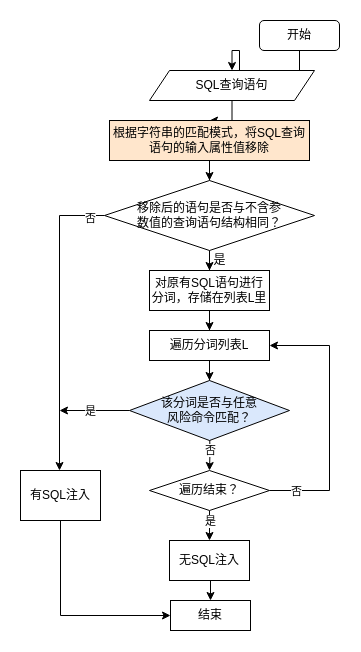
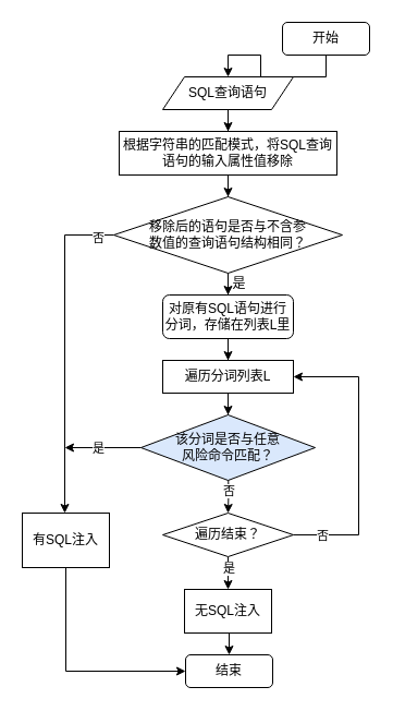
  <mxCell id="0" />
  <mxCell id="1" parent="0" />
  <mxCell id="2" style="edgeStyle=orthogonalEdgeStyle;rounded=0;orthogonalLoop=1;jettySize=auto;html=1;exitX=0.5;exitY=1;exitDx=0;exitDy=0;entryX=0.5;entryY=0;entryDx=0;entryDy=0;" parent="1" source="3" target="5" edge="1"><mxGeometry relative="1" as="geometry" /></mxCell>
  <mxCell id="3" value="开始" style="rounded=1;whiteSpace=wrap;html=1;" parent="1" vertex="1"><mxGeometry x="259" y="20" width="80" height="30" as="geometry" /></mxCell>
  <mxCell id="4" value="" style="edgeStyle=orthogonalEdgeStyle;rounded=0;orthogonalLoop=1;jettySize=auto;html=1;" parent="1" source="5" target="7" edge="1"><mxGeometry relative="1" as="geometry" /></mxCell>
- <mxCell id="5" value="SQL查询语句" style="shape=parallelogram;perimeter=parallelogramPerimeter;whiteSpace=wrap;html=1;fixedSize=1;" parent="1" vertex="1"><mxGeometry x="149" y="70" width="165" height="30" as="geometry" /></mxCell>
+ <mxCell id="5" value="SQL查询语句" style="shape=parallelogram;perimeter=parallelogramPerimeter;whiteSpace=wrap;html=1;fixedSize=1;" parent="1" vertex="1"><mxGeometry x="149" y="70" width="120" height="30" as="geometry" /></mxCell>
  <mxCell id="6" value="" style="edgeStyle=orthogonalEdgeStyle;rounded=0;orthogonalLoop=1;jettySize=auto;html=1;" parent="1" source="7" target="11" edge="1"><mxGeometry relative="1" as="geometry" /></mxCell>
- <mxCell id="7" value="根据字符串的匹配模式，将SQL查询&lt;br&gt;语句的输入属性值移除" style="rounded=0;whiteSpace=wrap;html=1;fillColor=#ffe6cc;" parent="1" vertex="1"><mxGeometry x="109" y="120" width="200" height="40" as="geometry" /></mxCell>
+ <mxCell id="7" value="根据字符串的匹配模式，将SQL查询&lt;br&gt;语句的输入属性值移除" style="rounded=0;whiteSpace=wrap;html=1;" parent="1" vertex="1"><mxGeometry x="109" y="120" width="200" height="40" as="geometry" /></mxCell>
  <mxCell id="8" value="" style="edgeStyle=orthogonalEdgeStyle;rounded=0;orthogonalLoop=1;jettySize=auto;html=1;" parent="1" source="11" target="13" edge="1"><mxGeometry relative="1" as="geometry"><Array as="points"><mxPoint x="59" y="215" /></Array></mxGeometry></mxCell>
  <mxCell id="9" value="否" style="edgeLabel;html=1;align=center;verticalAlign=middle;resizable=0;points=[];" parent="8" vertex="1" connectable="0"><mxGeometry x="-0.579" y="-1" relative="1" as="geometry"><mxPoint x="31" y="-16" as="offset" /></mxGeometry></mxCell>
  <mxCell id="10" value="" style="edgeStyle=orthogonalEdgeStyle;rounded=0;orthogonalLoop=1;jettySize=auto;html=1;" parent="1" source="11" target="15" edge="1"><mxGeometry relative="1" as="geometry" /></mxCell>
  <mxCell id="11" value="移除后的语句是否与不含参&lt;br&gt;数值的查询语句结构相同？" style="rhombus;whiteSpace=wrap;html=1;" parent="1" vertex="1"><mxGeometry x="104" y="180" width="210" height="70" as="geometry" /></mxCell>
  <mxCell id="12" style="edgeStyle=orthogonalEdgeStyle;rounded=0;orthogonalLoop=1;jettySize=auto;html=1;exitX=0.5;exitY=1;exitDx=0;exitDy=0;entryX=0;entryY=0.5;entryDx=0;entryDy=0;" parent="1" source="13" target="29" edge="1"><mxGeometry relative="1" as="geometry" /></mxCell>
  <mxCell id="13" value="有SQL注入" style="whiteSpace=wrap;html=1;" parent="1" vertex="1"><mxGeometry x="20" y="470" width="80" height="50" as="geometry" /></mxCell>
  <mxCell id="14" value="" style="edgeStyle=orthogonalEdgeStyle;rounded=0;orthogonalLoop=1;jettySize=auto;html=1;" parent="1" source="15" target="17" edge="1"><mxGeometry relative="1" as="geometry" /></mxCell>
- <mxCell id="15" value="对原有SQL语句进行分词，存储在列表L里" style="whiteSpace=wrap;html=1;" parent="1" vertex="1"><mxGeometry x="149" y="270" width="120" height="40" as="geometry" /></mxCell>
+ <mxCell id="15" value="对原有SQL语句进行分词，存储在列表L里" style="whiteSpace=wrap;html=1;rounded=1;" parent="1" vertex="1"><mxGeometry x="149" y="270" width="120" height="40" as="geometry" /></mxCell>
  <mxCell id="16" value="" style="edgeStyle=orthogonalEdgeStyle;rounded=0;orthogonalLoop=1;jettySize=auto;html=1;" parent="1" source="17" target="22" edge="1"><mxGeometry relative="1" as="geometry" /></mxCell>
  <mxCell id="17" value="遍历分词列表L" style="whiteSpace=wrap;html=1;" parent="1" vertex="1"><mxGeometry x="149" y="330" width="120" height="30" as="geometry" /></mxCell>
  <mxCell id="18" style="edgeStyle=orthogonalEdgeStyle;rounded=0;orthogonalLoop=1;jettySize=auto;html=1;exitX=0;exitY=0.5;exitDx=0;exitDy=0;" parent="1" source="22" edge="1"><mxGeometry relative="1" as="geometry"><mxPoint x="59" y="410" as="targetPoint" /></mxGeometry></mxCell>
  <mxCell id="19" value="是" style="edgeLabel;html=1;align=center;verticalAlign=middle;resizable=0;points=[];" parent="18" vertex="1" connectable="0"><mxGeometry x="-0.2" y="1" relative="1" as="geometry"><mxPoint x="-12" y="-1" as="offset" /></mxGeometry></mxCell>
  <mxCell id="20" value="" style="edgeStyle=orthogonalEdgeStyle;rounded=0;orthogonalLoop=1;jettySize=auto;html=1;" parent="1" target="28" edge="1"><mxGeometry relative="1" as="geometry"><mxPoint x="209" y="430" as="sourcePoint" /></mxGeometry></mxCell>
  <mxCell id="21" value="否" style="edgeLabel;html=1;align=center;verticalAlign=middle;resizable=0;points=[];" parent="20" vertex="1" connectable="0"><mxGeometry x="-0.236" y="-1" relative="1" as="geometry"><mxPoint x="1" y="4" as="offset" /></mxGeometry></mxCell>
  <mxCell id="22" value="该分词是否与任意&lt;br&gt;风险命令匹配？" style="rhombus;whiteSpace=wrap;html=1;fillColor=#dae8fc;" parent="1" vertex="1"><mxGeometry x="129" y="380" width="160" height="60" as="geometry" /></mxCell>
  <mxCell id="23" value="是" style="text;html=1;align=center;verticalAlign=middle;resizable=0;points=[];autosize=1;strokeColor=none;fillColor=none;" parent="1" vertex="1"><mxGeometry x="204" y="250" width="30" height="20" as="geometry" /></mxCell>
  <mxCell id="24" style="edgeStyle=orthogonalEdgeStyle;rounded=0;orthogonalLoop=1;jettySize=auto;html=1;entryX=1;entryY=0.5;entryDx=0;entryDy=0;exitX=1;exitY=0.5;exitDx=0;exitDy=0;" parent="1" source="28" target="17" edge="1"><mxGeometry relative="1" as="geometry"><Array as="points"><mxPoint x="329" y="490" /><mxPoint x="329" y="345" /></Array></mxGeometry></mxCell>
  <mxCell id="25" value="否" style="edgeLabel;html=1;align=center;verticalAlign=middle;resizable=0;points=[];" parent="24" vertex="1" connectable="0"><mxGeometry x="-0.705" y="-1" relative="1" as="geometry"><mxPoint x="-13" y="-1" as="offset" /></mxGeometry></mxCell>
  <mxCell id="26" style="edgeStyle=orthogonalEdgeStyle;rounded=0;orthogonalLoop=1;jettySize=auto;html=1;entryX=0.5;entryY=0;entryDx=0;entryDy=0;" parent="1" source="28" target="31" edge="1"><mxGeometry relative="1" as="geometry" /></mxCell>
  <mxCell id="27" value="是" style="edgeLabel;html=1;align=center;verticalAlign=middle;resizable=0;points=[];" parent="26" vertex="1" connectable="0"><mxGeometry x="-0.245" y="2" relative="1" as="geometry"><mxPoint x="-2" y="-9" as="offset" /></mxGeometry></mxCell>
  <mxCell id="28" value="遍历结束？" style="rhombus;whiteSpace=wrap;html=1;" parent="1" vertex="1"><mxGeometry x="149" y="470" width="120" height="40" as="geometry" /></mxCell>
- <mxCell id="29" value="结束" style="whiteSpace=wrap;html=1;rounded=0;" parent="1" vertex="1"><mxGeometry x="170" y="600" width="80" height="30" as="geometry" /></mxCell>
+ <mxCell id="29" value="结束" style="rounded=1;whiteSpace=wrap;html=1;" parent="1" vertex="1"><mxGeometry x="170" y="600" width="80" height="30" as="geometry" /></mxCell>
  <mxCell id="30" style="edgeStyle=orthogonalEdgeStyle;rounded=0;orthogonalLoop=1;jettySize=auto;html=1;exitX=0.5;exitY=1;exitDx=0;exitDy=0;entryX=0.5;entryY=0;entryDx=0;entryDy=0;" parent="1" source="31" target="29" edge="1"><mxGeometry relative="1" as="geometry" /></mxCell>
  <mxCell id="31" value="无SQL注入" style="whiteSpace=wrap;html=1;" parent="1" vertex="1"><mxGeometry x="169" y="540" width="80" height="40" as="geometry" /></mxCell>
